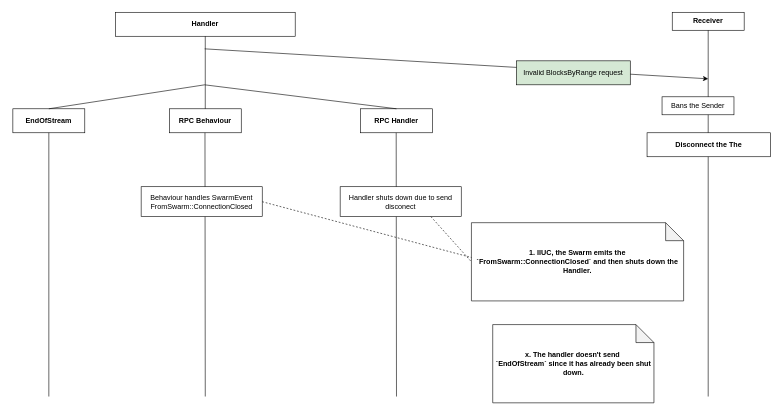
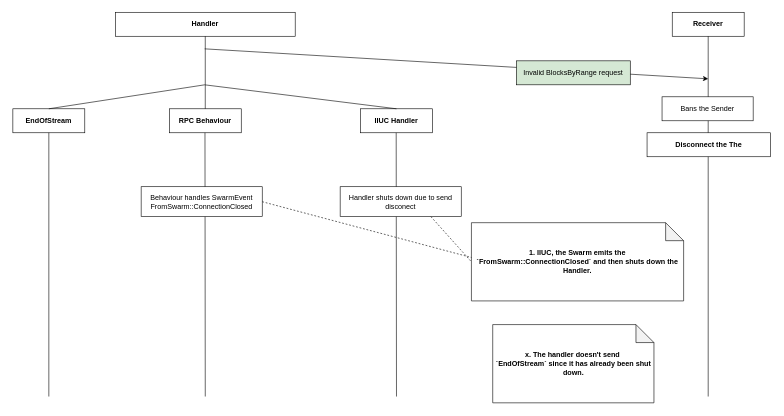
  <mxCell id="0" />
  <mxCell id="1" parent="0" />
  <mxCell id="2" value="Handler" style="rounded=0;whiteSpace=wrap;html=1;fontStyle=1" parent="1" vertex="1"><mxGeometry x="191" y="20" width="300" height="40" as="geometry" /></mxCell>
- <mxCell id="3" value="Receiver" style="rounded=0;whiteSpace=wrap;html=1;fontStyle=1" parent="1" vertex="1"><mxGeometry x="1120" y="20" width="120" height="30" as="geometry" /></mxCell>
+ <mxCell id="3" value="Receiver" style="rounded=0;whiteSpace=wrap;html=1;fontStyle=1" parent="1" vertex="1"><mxGeometry x="1120" y="20" width="120" height="40" as="geometry" /></mxCell>
  <mxCell id="4" value="" style="endArrow=none;html=1;entryX=0.5;entryY=1;entryDx=0;entryDy=0;" parent="1" target="3" edge="1"><mxGeometry width="50" height="50" relative="1" as="geometry"><mxPoint x="1180" y="661" as="sourcePoint" /><mxPoint x="1178.5" y="220" as="targetPoint" /></mxGeometry></mxCell>
  <mxCell id="5" value="" style="endArrow=classic;html=1;" parent="1" edge="1"><mxGeometry width="50" height="50" relative="1" as="geometry"><mxPoint x="340" y="81" as="sourcePoint" /><mxPoint x="1180" y="131" as="targetPoint" /></mxGeometry></mxCell>
  <mxCell id="6" value="Invalid BlocksByRange request" style="rounded=0;whiteSpace=wrap;html=1;fillColor=#d5e8d4;" parent="1" vertex="1"><mxGeometry x="860" y="101" width="190" height="40" as="geometry" /></mxCell>
  <mxCell id="7" value="&lt;b&gt;&lt;font style=&quot;color: light-dark(rgb(0, 0, 0), rgb(255, 255, 255));&quot;&gt;x. The handler doesn't send&amp;nbsp;&lt;/font&gt;&lt;/b&gt;&lt;div&gt;&lt;b&gt;&lt;font style=&quot;color: light-dark(rgb(0, 0, 0), rgb(255, 255, 255));&quot;&gt;`EndOfStream` since it has already been shut down.&lt;/font&gt;&lt;/b&gt;&lt;/div&gt;" style="shape=note;whiteSpace=wrap;html=1;backgroundOutline=1;darkOpacity=0.05;" parent="1" vertex="1"><mxGeometry x="820.5" y="541" width="269" height="130.5" as="geometry" /></mxCell>
  <mxCell id="8" value="" style="endArrow=none;html=1;entryX=0.5;entryY=1;entryDx=0;entryDy=0;" parent="1" target="2" edge="1"><mxGeometry width="50" height="50" relative="1" as="geometry"><mxPoint x="341" y="141" as="sourcePoint" /><mxPoint x="660" y="57.5" as="targetPoint" /></mxGeometry></mxCell>
- <mxCell id="9" value="Bans the Sender" style="rounded=0;whiteSpace=wrap;html=1;" parent="1" vertex="1"><mxGeometry x="1103" y="161" width="120" height="30" as="geometry" /></mxCell>
+ <mxCell id="9" value="Bans the Sender" style="rounded=0;whiteSpace=wrap;html=1;" parent="1" vertex="1"><mxGeometry x="1103" y="161" width="152" height="40" as="geometry" /></mxCell>
  <mxCell id="10" value="&lt;b&gt;&lt;font style=&quot;color: light-dark(rgb(0, 0, 0), rgb(255, 255, 255));&quot;&gt;Disconnect the The&lt;/font&gt;&lt;/b&gt;" style="rounded=0;whiteSpace=wrap;html=1;" parent="1" vertex="1"><mxGeometry x="1078" y="221" width="206" height="40" as="geometry" /></mxCell>
  <mxCell id="11" value="RPC Behaviour" style="rounded=0;whiteSpace=wrap;html=1;fontStyle=1" parent="1" vertex="1"><mxGeometry x="281" y="181" width="120" height="40" as="geometry" /></mxCell>
- <mxCell id="12" value="RPC Handler" style="rounded=0;whiteSpace=wrap;html=1;fontStyle=1" parent="1" vertex="1"><mxGeometry x="600" y="181" width="120" height="40" as="geometry" /></mxCell>
+ <mxCell id="12" value="IIUC Handler" style="rounded=0;whiteSpace=wrap;html=1;fontStyle=1" parent="1" vertex="1"><mxGeometry x="600" y="181" width="120" height="40" as="geometry" /></mxCell>
  <mxCell id="13" value="" style="endArrow=none;dashed=1;html=1;exitX=1;exitY=0.5;exitDx=0;exitDy=0;entryX=0.004;entryY=0.448;entryDx=0;entryDy=0;entryPerimeter=0;" parent="1" source="17" target="24" edge="1"><mxGeometry width="50" height="50" relative="1" as="geometry"><mxPoint x="485" y="1310" as="sourcePoint" /><mxPoint x="745" y="1180" as="targetPoint" /></mxGeometry></mxCell>
  <mxCell id="14" value="" style="endArrow=none;html=1;entryX=0.5;entryY=1;entryDx=0;entryDy=0;" parent="1" edge="1"><mxGeometry width="50" height="50" relative="1" as="geometry"><mxPoint x="341" y="661" as="sourcePoint" /><mxPoint x="340.5" y="221" as="targetPoint" /></mxGeometry></mxCell>
  <mxCell id="15" value="EndOfStream" style="rounded=0;whiteSpace=wrap;html=1;fontStyle=1" parent="1" vertex="1"><mxGeometry x="20" y="181" width="120" height="40" as="geometry" /></mxCell>
  <mxCell id="16" value="" style="endArrow=none;html=1;entryX=0.5;entryY=1;entryDx=0;entryDy=0;" parent="1" edge="1"><mxGeometry width="50" height="50" relative="1" as="geometry"><mxPoint x="660" y="661" as="sourcePoint" /><mxPoint x="659.5" y="221" as="targetPoint" /></mxGeometry></mxCell>
  <mxCell id="17" value="Behaviour handles SwarmEvent&lt;div&gt;FromSwarm::ConnectionClosed&lt;/div&gt;" style="rounded=0;whiteSpace=wrap;html=1;" parent="1" vertex="1"><mxGeometry x="234" y="311" width="202" height="50" as="geometry" /></mxCell>
  <mxCell id="18" value="" style="endArrow=none;html=1;entryX=0.5;entryY=1;entryDx=0;entryDy=0;" parent="1" target="15" edge="1"><mxGeometry width="50" height="50" relative="1" as="geometry"><mxPoint x="80" y="661" as="sourcePoint" /><mxPoint x="350.5" y="231" as="targetPoint" /></mxGeometry></mxCell>
  <mxCell id="19" value="" style="endArrow=none;html=1;exitX=0.5;exitY=0;exitDx=0;exitDy=0;" parent="1" source="15" edge="1"><mxGeometry width="50" height="50" relative="1" as="geometry"><mxPoint x="351" y="151" as="sourcePoint" /><mxPoint x="340" y="141" as="targetPoint" /></mxGeometry></mxCell>
  <mxCell id="20" value="" style="endArrow=none;html=1;entryX=0.5;entryY=0;entryDx=0;entryDy=0;" parent="1" target="11" edge="1"><mxGeometry width="50" height="50" relative="1" as="geometry"><mxPoint x="341" y="141" as="sourcePoint" /><mxPoint x="350" y="151" as="targetPoint" /></mxGeometry></mxCell>
  <mxCell id="21" value="" style="endArrow=none;html=1;entryX=0.5;entryY=0;entryDx=0;entryDy=0;" parent="1" target="12" edge="1"><mxGeometry width="50" height="50" relative="1" as="geometry"><mxPoint x="340" y="141" as="sourcePoint" /><mxPoint x="351" y="191" as="targetPoint" /></mxGeometry></mxCell>
  <mxCell id="22" value="Handler shuts down due to send disconect" style="rounded=0;whiteSpace=wrap;html=1;" parent="1" vertex="1"><mxGeometry x="566" y="311" width="202" height="50" as="geometry" /></mxCell>
  <mxCell id="23" value="" style="endArrow=none;dashed=1;html=1;exitX=0.75;exitY=1;exitDx=0;exitDy=0;entryX=0;entryY=0.5;entryDx=0;entryDy=0;entryPerimeter=0;" parent="1" source="22" target="24" edge="1"><mxGeometry width="50" height="50" relative="1" as="geometry"><mxPoint x="457" y="1365" as="sourcePoint" /><mxPoint x="855" y="1230" as="targetPoint" /></mxGeometry></mxCell>
  <mxCell id="24" value="&lt;b&gt;&lt;font style=&quot;color: light-dark(rgb(0, 0, 0), rgb(255, 255, 255));&quot;&gt;1. IIUC, the Swarm emits the `FromSwarm::ConnectionClosed` and then shuts down the Handler.&lt;/font&gt;&lt;/b&gt;" style="shape=note;whiteSpace=wrap;html=1;backgroundOutline=1;darkOpacity=0.05;" parent="1" vertex="1"><mxGeometry x="785" y="371" width="354" height="130.5" as="geometry" /></mxCell>
